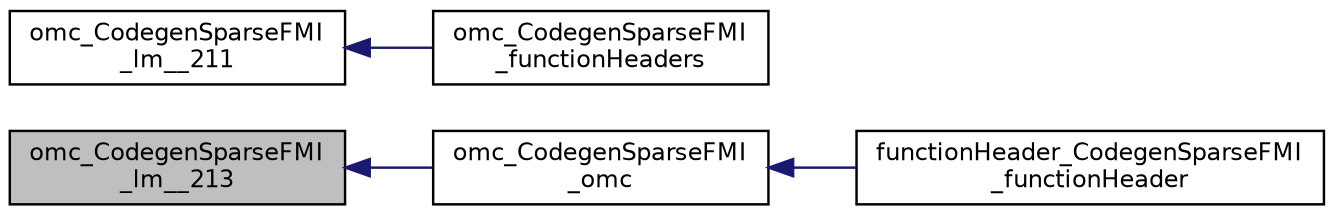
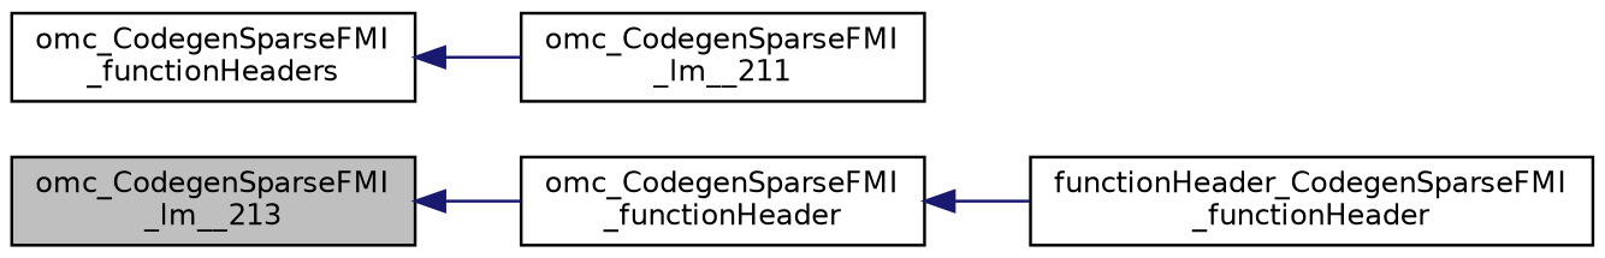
  digraph {
    rankdir=LR
    node [color=black fillcolor=white fontname=Helvetica fontsize=10 shape=record style=filled]
    edge [color=midnightblue dir=back fontname=Helvetica fontsize=10 labelfontname=Helvetica labelfontsize=10 style=solid]
    n1 [fillcolor=grey75 fontcolor=black height=0.2 label="omc_CodegenSparseFMI\l_lm__213" width=0.4]
-   n2 [height=0.2 label="omc_CodegenSparseFMI\l_omc" width=0.4]
+   n2 [height=0.2 label="omc_CodegenSparseFMI\l_functionHeader" width=0.4]
    n3 [height=0.2 label="functionHeader_CodegenSparseFMI\l_functionHeader" width=0.4]
    n4 [height=0.2 label="omc_CodegenSparseFMI\l_lm__211" width=0.4]
    n5 [height=0.2 label="omc_CodegenSparseFMI\l_functionHeaders" width=0.4]
    n1 -> n2
    n2 -> n3
-   n4 -> n5
+   n5 -> n4
  }
